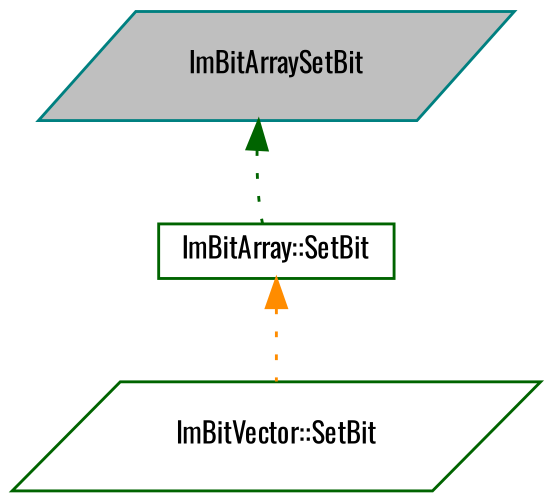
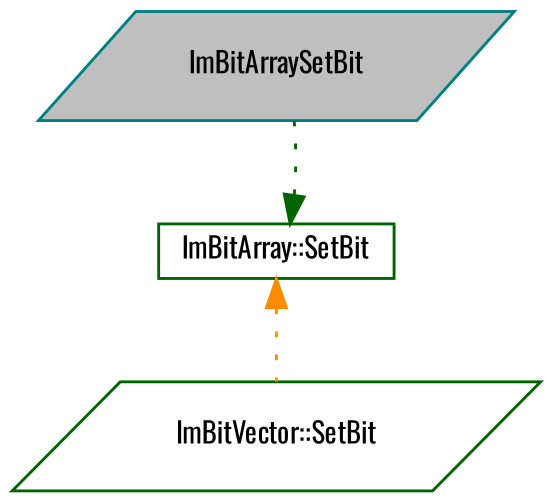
  digraph {
    fontname=Oswald
    rankdir=TB
    node [color=darkgreen fillcolor=white fontname=Oswald fontsize=10 shape=parallelogram style=filled]
    edge [dir=back fontname=Oswald fontsize=10 labelfontname=Helvetica labelfontsize=10 style=dotted]
    n1 [color=teal fillcolor=grey75 fontcolor=black height=0.2 label=ImBitArraySetBit width=0.4]
    n2 [height=0.2 label="ImBitArray::SetBit" shape=box width=0.4]
    n3 [height=0.2 label="ImBitVector::SetBit" width=0.4]
-   n1 -> n2 [color=darkgreen]
+   n2 -> n1 [color=darkgreen]
    n2 -> n3 [color=darkorange]
  }
